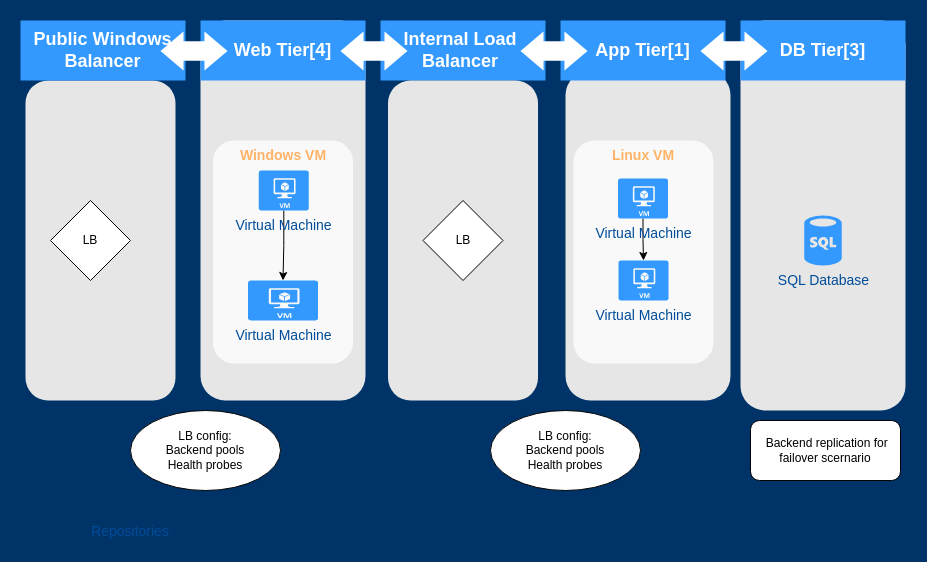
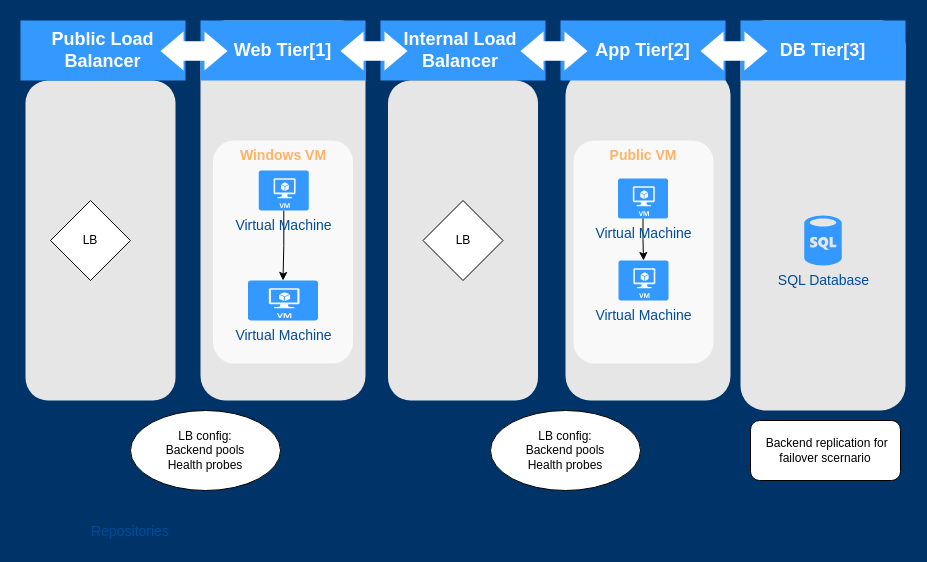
  <mxCell id="0" />
  <mxCell id="1" parent="0" />
  <mxCell id="2" value="" style="rounded=1;whiteSpace=wrap;html=1;dashed=1;strokeColor=none;strokeWidth=2;fillColor=#E6E6E6;fontFamily=Verdana;fontSize=12;fontColor=#00BEF2" parent="1" vertex="1"><mxGeometry x="200" y="20" width="165" height="380" as="geometry" /></mxCell>
  <mxCell id="3" value="" style="rounded=1;whiteSpace=wrap;html=1;dashed=1;strokeColor=none;strokeWidth=2;fillColor=#E6E6E6;fontFamily=Verdana;fontSize=12;fontColor=#00BEF2" parent="1" vertex="1"><mxGeometry x="25" y="80" width="150" height="320" as="geometry" /></mxCell>
  <mxCell id="4" value="" style="rounded=1;whiteSpace=wrap;html=1;dashed=1;strokeColor=none;strokeWidth=2;fillColor=#E6E6E6;fontFamily=Verdana;fontSize=12;fontColor=#00BEF2" parent="1" vertex="1"><mxGeometry x="565" y="70" width="165" height="330" as="geometry" /></mxCell>
  <mxCell id="5" value="" style="rounded=1;whiteSpace=wrap;html=1;dashed=1;strokeColor=none;strokeWidth=2;fillColor=#E6E6E6;fontFamily=Verdana;fontSize=12;fontColor=#00BEF2" parent="1" vertex="1"><mxGeometry x="740" y="20" width="165" height="390" as="geometry" /></mxCell>
- <mxCell id="6" value="Public Windows Balancer" style="whiteSpace=wrap;html=1;dashed=1;strokeColor=none;strokeWidth=2;fillColor=#3399FF;fontFamily=Helvetica;fontSize=18;fontColor=#FFFFFF;fontStyle=1" parent="1" vertex="1"><mxGeometry x="20" y="20" width="165" height="60" as="geometry" /></mxCell>
- <mxCell id="7" value="Web Tier[4]" style="whiteSpace=wrap;html=1;dashed=1;strokeColor=none;strokeWidth=2;fillColor=#3399FF;fontFamily=Helvetica;fontSize=18;fontColor=#FFFFFF;fontStyle=1" parent="1" vertex="1"><mxGeometry x="200" y="20" width="165" height="60" as="geometry" /></mxCell>
+ <mxCell id="6" value="Public Load Balancer" style="whiteSpace=wrap;html=1;dashed=1;strokeColor=none;strokeWidth=2;fillColor=#3399FF;fontFamily=Helvetica;fontSize=18;fontColor=#FFFFFF;fontStyle=1" parent="1" vertex="1"><mxGeometry x="20" y="20" width="165" height="60" as="geometry" /></mxCell>
+ <mxCell id="7" value="Web Tier[1]" style="whiteSpace=wrap;html=1;dashed=1;strokeColor=none;strokeWidth=2;fillColor=#3399FF;fontFamily=Helvetica;fontSize=18;fontColor=#FFFFFF;fontStyle=1" parent="1" vertex="1"><mxGeometry x="200" y="20" width="165" height="60" as="geometry" /></mxCell>
  <mxCell id="8" value="Internal Load&amp;nbsp;&lt;br&gt;Balancer&lt;span style=&quot;white-space: pre;&quot;&gt; &lt;/span&gt;" style="whiteSpace=wrap;html=1;dashed=1;strokeColor=none;strokeWidth=2;fillColor=#3399FF;fontFamily=Helvetica;fontSize=18;fontColor=#FFFFFF;fontStyle=1" parent="1" vertex="1"><mxGeometry x="380" y="20" width="165" height="60" as="geometry" /></mxCell>
- <mxCell id="9" value="App Tier[1]" style="whiteSpace=wrap;html=1;dashed=1;strokeColor=none;strokeWidth=2;fillColor=#3399FF;fontFamily=Helvetica;fontSize=18;fontColor=#FFFFFF;fontStyle=1" parent="1" vertex="1"><mxGeometry x="560" y="20" width="165" height="60" as="geometry" /></mxCell>
+ <mxCell id="9" value="App Tier[2]" style="whiteSpace=wrap;html=1;dashed=1;strokeColor=none;strokeWidth=2;fillColor=#3399FF;fontFamily=Helvetica;fontSize=18;fontColor=#FFFFFF;fontStyle=1" parent="1" vertex="1"><mxGeometry x="560" y="20" width="165" height="60" as="geometry" /></mxCell>
  <mxCell id="10" value="DB Tier[3]" style="whiteSpace=wrap;html=1;dashed=1;strokeColor=none;strokeWidth=2;fillColor=#3399FF;fontFamily=Helvetica;fontSize=18;fontColor=#FFFFFF;fontStyle=1" parent="1" vertex="1"><mxGeometry x="740" y="20" width="165" height="60" as="geometry" /></mxCell>
  <mxCell id="11" value="" style="shape=mxgraph.arrows.two_way_arrow_horizontal;html=1;verticalLabelPosition=bottom;verticalAlign=top;strokeWidth=2;strokeColor=none;dashed=1;fillColor=#FFFFFF;fontFamily=Verdana;fontSize=12;fontColor=#00BEF2" parent="1" vertex="1"><mxGeometry x="160" y="31" width="67" height="39" as="geometry" /></mxCell>
  <mxCell id="12" value="" style="shape=mxgraph.arrows.two_way_arrow_horizontal;html=1;verticalLabelPosition=bottom;verticalAlign=top;strokeWidth=2;strokeColor=none;dashed=1;fillColor=#FFFFFF;fontFamily=Verdana;fontSize=12;fontColor=#00BEF2" parent="1" vertex="1"><mxGeometry x="340" y="31" width="67" height="39" as="geometry" /></mxCell>
  <mxCell id="13" value="" style="shape=mxgraph.arrows.two_way_arrow_horizontal;html=1;verticalLabelPosition=bottom;verticalAlign=top;strokeWidth=2;strokeColor=none;dashed=1;fillColor=#FFFFFF;fontFamily=Verdana;fontSize=12;fontColor=#00BEF2" parent="1" vertex="1"><mxGeometry x="520" y="31" width="67" height="39" as="geometry" /></mxCell>
  <mxCell id="14" value="" style="shape=mxgraph.arrows.two_way_arrow_horizontal;html=1;verticalLabelPosition=bottom;verticalAlign=top;strokeWidth=2;strokeColor=none;dashed=1;fillColor=#FFFFFF;fontFamily=Verdana;fontSize=12;fontColor=#00BEF2" parent="1" vertex="1"><mxGeometry x="700" y="31" width="67" height="39" as="geometry" /></mxCell>
  <mxCell id="15" value="Repositories" style="text;html=1;strokeColor=none;fillColor=none;align=center;verticalAlign=middle;whiteSpace=wrap;overflow=hidden;dashed=1;fontSize=14;fontColor=#004C99" parent="1" vertex="1"><mxGeometry x="70" y="520" width="120" height="20" as="geometry" /></mxCell>
  <mxCell id="16" value="Windows VM" style="rounded=1;whiteSpace=wrap;html=1;dashed=1;strokeColor=none;strokeWidth=2;fillColor=#FFFFFF;fontFamily=Helvetica;fontSize=14;fontColor=#FFB366;opacity=75;verticalAlign=top;fontStyle=1" parent="1" vertex="1"><mxGeometry x="212.5" y="140" width="140" height="223" as="geometry" /></mxCell>
  <mxCell id="17" value="" style="edgeStyle=orthogonalEdgeStyle;rounded=0;orthogonalLoop=1;jettySize=auto;html=1;" edge="1" parent="1" source="18" target="19"><mxGeometry relative="1" as="geometry" /></mxCell>
  <mxCell id="18" value="Virtual Machine" style="verticalLabelPosition=bottom;html=1;verticalAlign=top;strokeColor=none;fillColor=#3399FF;shape=mxgraph.azure.virtual_machine;dashed=1;fontSize=14;fontColor=#004C99" parent="1" vertex="1"><mxGeometry x="258.25" y="170" width="50" height="40" as="geometry" /></mxCell>
  <mxCell id="19" value="Virtual Machine" style="verticalLabelPosition=bottom;html=1;verticalAlign=top;strokeColor=none;fillColor=#3399FF;shape=mxgraph.azure.virtual_machine;dashed=1;fontSize=14;fontColor=#004C99" vertex="1" parent="1"><mxGeometry x="247.5" y="280" width="70" height="40" as="geometry" /></mxCell>
- <mxCell id="20" value="Linux VM" style="rounded=1;whiteSpace=wrap;html=1;dashed=1;strokeColor=none;strokeWidth=2;fillColor=#FFFFFF;fontFamily=Helvetica;fontSize=14;fontColor=#FFB366;opacity=75;verticalAlign=top;fontStyle=1" vertex="1" parent="1"><mxGeometry x="573" y="140" width="140" height="223" as="geometry" /></mxCell>
+ <mxCell id="20" value="Public VM" style="rounded=1;whiteSpace=wrap;html=1;dashed=1;strokeColor=none;strokeWidth=2;fillColor=#FFFFFF;fontFamily=Helvetica;fontSize=14;fontColor=#FFB366;opacity=75;verticalAlign=top;fontStyle=1" vertex="1" parent="1"><mxGeometry x="573" y="140" width="140" height="223" as="geometry" /></mxCell>
  <mxCell id="21" value="Virtual Machine&lt;br&gt;" style="verticalLabelPosition=bottom;html=1;verticalAlign=top;strokeColor=none;fillColor=#3399FF;shape=mxgraph.azure.virtual_machine;dashed=1;fontSize=14;fontColor=#004C99" vertex="1" parent="1"><mxGeometry x="618" y="260" width="50" height="40" as="geometry" /></mxCell>
  <mxCell id="22" value="" style="edgeStyle=orthogonalEdgeStyle;rounded=0;orthogonalLoop=1;jettySize=auto;html=1;" edge="1" parent="1" source="23" target="21"><mxGeometry relative="1" as="geometry" /></mxCell>
  <mxCell id="23" value="Virtual Machine&lt;br&gt;" style="verticalLabelPosition=bottom;html=1;verticalAlign=top;strokeColor=none;fillColor=#3399FF;shape=mxgraph.azure.virtual_machine;dashed=1;fontSize=14;fontColor=#004C99" vertex="1" parent="1"><mxGeometry x="617.5" y="178" width="50" height="40" as="geometry" /></mxCell>
  <mxCell id="24" value="LB" style="rhombus;whiteSpace=wrap;html=1;" vertex="1" parent="1"><mxGeometry x="50" y="200" width="80" height="80" as="geometry" /></mxCell>
  <mxCell id="25" value="SQL Database" style="verticalLabelPosition=bottom;html=1;verticalAlign=top;strokeColor=none;fillColor=#3399FF;shape=mxgraph.azure.sql_database;dashed=1;fontFamily=Helvetica;fontSize=14;fontColor=#004C99" vertex="1" parent="1"><mxGeometry x="803.75" y="215" width="37.5" height="50" as="geometry" /></mxCell>
  <mxCell id="26" value="" style="rounded=1;whiteSpace=wrap;html=1;dashed=1;strokeColor=none;strokeWidth=2;fillColor=#E6E6E6;fontFamily=Verdana;fontSize=12;fontColor=#00BEF2" vertex="1" parent="1"><mxGeometry x="387.5" y="80" width="150" height="320" as="geometry" /></mxCell>
  <mxCell id="27" style="edgeStyle=orthogonalEdgeStyle;rounded=0;orthogonalLoop=1;jettySize=auto;html=1;exitX=0.5;exitY=1;exitDx=0;exitDy=0;" edge="1" parent="1" source="2" target="2"><mxGeometry relative="1" as="geometry" /></mxCell>
  <mxCell id="28" style="edgeStyle=orthogonalEdgeStyle;rounded=0;orthogonalLoop=1;jettySize=auto;html=1;exitX=0.5;exitY=1;exitDx=0;exitDy=0;" edge="1" parent="1" source="5" target="5"><mxGeometry relative="1" as="geometry" /></mxCell>
  <mxCell id="29" style="edgeStyle=orthogonalEdgeStyle;rounded=0;orthogonalLoop=1;jettySize=auto;html=1;exitX=0.5;exitY=1;exitDx=0;exitDy=0;exitPerimeter=0;" edge="1" parent="1" source="21" target="21"><mxGeometry relative="1" as="geometry" /></mxCell>
  <mxCell id="30" value="LB" style="rhombus;whiteSpace=wrap;html=1;" vertex="1" parent="1"><mxGeometry x="422.5" y="200" width="80" height="80" as="geometry" /></mxCell>
  <mxCell id="31" value="LB config:&lt;br&gt;Backend pools&lt;br&gt;Health probes" style="ellipse;whiteSpace=wrap;html=1;" vertex="1" parent="1"><mxGeometry x="490" y="410" width="150" height="80" as="geometry" /></mxCell>
  <mxCell id="32" value="LB config:&lt;br&gt;Backend pools&lt;br&gt;Health probes" style="ellipse;whiteSpace=wrap;html=1;" vertex="1" parent="1"><mxGeometry x="130" y="410" width="150" height="80" as="geometry" /></mxCell>
  <mxCell id="33" value="&amp;nbsp;Backend replication for failover scernario" style="rounded=1;whiteSpace=wrap;html=1;" vertex="1" parent="1"><mxGeometry x="750" y="420" width="150" height="60" as="geometry" /></mxCell>
